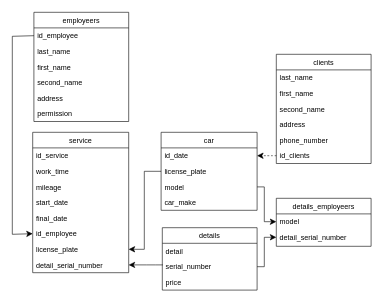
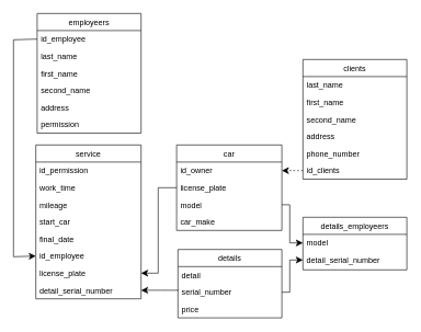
  <mxCell id="0" />
  <mxCell id="1" parent="0" />
  <mxCell id="2" value="car" style="swimlane;fontStyle=0;align=center;verticalAlign=top;childLayout=stackLayout;horizontal=1;startSize=26;horizontalStack=0;resizeParent=1;resizeLast=0;collapsible=1;marginBottom=0;rounded=0;shadow=0;strokeWidth=1;" parent="1" vertex="1"><mxGeometry x="268" y="220" width="160" height="130" as="geometry"><mxRectangle x="130" y="380" width="160" height="26" as="alternateBounds" /></mxGeometry></mxCell>
- <mxCell id="3" value="id_date" style="text;align=left;verticalAlign=top;spacingLeft=4;spacingRight=4;overflow=hidden;rotatable=0;points=[[0,0.5],[1,0.5]];portConstraint=eastwest;" vertex="1" parent="2"><mxGeometry y="26" width="160" height="26" as="geometry" /></mxCell>
+ <mxCell id="3" value="id_owner" style="text;align=left;verticalAlign=top;spacingLeft=4;spacingRight=4;overflow=hidden;rotatable=0;points=[[0,0.5],[1,0.5]];portConstraint=eastwest;" vertex="1" parent="2"><mxGeometry y="26" width="160" height="26" as="geometry" /></mxCell>
  <mxCell id="4" value="license_plate" style="text;align=left;verticalAlign=top;spacingLeft=4;spacingRight=4;overflow=hidden;rotatable=0;points=[[0,0.5],[1,0.5]];portConstraint=eastwest;" parent="2" vertex="1"><mxGeometry y="52" width="160" height="26" as="geometry" /></mxCell>
  <mxCell id="5" value="model" style="text;align=left;verticalAlign=top;spacingLeft=4;spacingRight=4;overflow=hidden;rotatable=0;points=[[0,0.5],[1,0.5]];portConstraint=eastwest;" vertex="1" parent="2"><mxGeometry y="78" width="160" height="26" as="geometry" /></mxCell>
  <mxCell id="6" value="car_make" style="text;align=left;verticalAlign=top;spacingLeft=4;spacingRight=4;overflow=hidden;rotatable=0;points=[[0,0.5],[1,0.5]];portConstraint=eastwest;" vertex="1" parent="2"><mxGeometry y="104" width="160" height="26" as="geometry" /></mxCell>
  <mxCell id="7" value="service" style="swimlane;fontStyle=0;align=center;verticalAlign=top;childLayout=stackLayout;horizontal=1;startSize=26;horizontalStack=0;resizeParent=1;resizeLast=0;collapsible=1;marginBottom=0;rounded=0;shadow=0;strokeWidth=1;" parent="1" vertex="1"><mxGeometry x="54" y="220" width="160" height="234" as="geometry"><mxRectangle x="340" y="380" width="170" height="26" as="alternateBounds" /></mxGeometry></mxCell>
- <mxCell id="8" value="id_service" style="text;align=left;verticalAlign=top;spacingLeft=4;spacingRight=4;overflow=hidden;rotatable=0;points=[[0,0.5],[1,0.5]];portConstraint=eastwest;" vertex="1" parent="7"><mxGeometry y="26" width="160" height="26" as="geometry" /></mxCell>
+ <mxCell id="8" value="id_permission" style="text;align=left;verticalAlign=top;spacingLeft=4;spacingRight=4;overflow=hidden;rotatable=0;points=[[0,0.5],[1,0.5]];portConstraint=eastwest;" vertex="1" parent="7"><mxGeometry y="26" width="160" height="26" as="geometry" /></mxCell>
  <mxCell id="9" value="work_time" style="text;align=left;verticalAlign=top;spacingLeft=4;spacingRight=4;overflow=hidden;rotatable=0;points=[[0,0.5],[1,0.5]];portConstraint=eastwest;" parent="7" vertex="1"><mxGeometry y="52" width="160" height="26" as="geometry" /></mxCell>
  <mxCell id="10" value="mileage" style="text;align=left;verticalAlign=top;spacingLeft=4;spacingRight=4;overflow=hidden;rotatable=0;points=[[0,0.5],[1,0.5]];portConstraint=eastwest;" vertex="1" parent="7"><mxGeometry y="78" width="160" height="26" as="geometry" /></mxCell>
- <mxCell id="11" value="start_date" style="text;align=left;verticalAlign=top;spacingLeft=4;spacingRight=4;overflow=hidden;rotatable=0;points=[[0,0.5],[1,0.5]];portConstraint=eastwest;" vertex="1" parent="7"><mxGeometry y="104" width="160" height="26" as="geometry" /></mxCell>
+ <mxCell id="11" value="start_car" style="text;align=left;verticalAlign=top;spacingLeft=4;spacingRight=4;overflow=hidden;rotatable=0;points=[[0,0.5],[1,0.5]];portConstraint=eastwest;" vertex="1" parent="7"><mxGeometry y="104" width="160" height="26" as="geometry" /></mxCell>
  <mxCell id="12" value="final_date" style="text;align=left;verticalAlign=top;spacingLeft=4;spacingRight=4;overflow=hidden;rotatable=0;points=[[0,0.5],[1,0.5]];portConstraint=eastwest;" vertex="1" parent="7"><mxGeometry y="130" width="160" height="26" as="geometry" /></mxCell>
  <mxCell id="13" value="id_employee" style="text;align=left;verticalAlign=top;spacingLeft=4;spacingRight=4;overflow=hidden;rotatable=0;points=[[0,0.5],[1,0.5]];portConstraint=eastwest;" vertex="1" parent="7"><mxGeometry y="156" width="160" height="26" as="geometry" /></mxCell>
  <mxCell id="14" value="license_plate" style="text;align=left;verticalAlign=top;spacingLeft=4;spacingRight=4;overflow=hidden;rotatable=0;points=[[0,0.5],[1,0.5]];portConstraint=eastwest;" vertex="1" parent="7"><mxGeometry y="182" width="160" height="26" as="geometry" /></mxCell>
  <mxCell id="15" value="detail_serial_number" style="text;align=left;verticalAlign=top;spacingLeft=4;spacingRight=4;overflow=hidden;rotatable=0;points=[[0,0.5],[1,0.5]];portConstraint=eastwest;" vertex="1" parent="7"><mxGeometry y="208" width="160" height="26" as="geometry" /></mxCell>
  <mxCell id="16" value="details" style="swimlane;fontStyle=0;align=center;verticalAlign=top;childLayout=stackLayout;horizontal=1;startSize=26;horizontalStack=0;resizeParent=1;resizeLast=0;collapsible=1;marginBottom=0;rounded=0;shadow=0;strokeWidth=1;" parent="1" vertex="1"><mxGeometry x="270" y="379" width="158" height="104" as="geometry"><mxRectangle x="550" y="140" width="160" height="26" as="alternateBounds" /></mxGeometry></mxCell>
  <mxCell id="17" value="detail" style="text;align=left;verticalAlign=top;spacingLeft=4;spacingRight=4;overflow=hidden;rotatable=0;points=[[0,0.5],[1,0.5]];portConstraint=eastwest;" parent="16" vertex="1"><mxGeometry y="26" width="158" height="26" as="geometry" /></mxCell>
  <mxCell id="18" value="serial_number" style="text;align=left;verticalAlign=top;spacingLeft=4;spacingRight=4;overflow=hidden;rotatable=0;points=[[0,0.5],[1,0.5]];portConstraint=eastwest;" vertex="1" parent="16"><mxGeometry y="52" width="158" height="26" as="geometry" /></mxCell>
  <mxCell id="19" value="price" style="text;align=left;verticalAlign=top;spacingLeft=4;spacingRight=4;overflow=hidden;rotatable=0;points=[[0,0.5],[1,0.5]];portConstraint=eastwest;" vertex="1" parent="16"><mxGeometry y="78" width="158" height="26" as="geometry" /></mxCell>
  <mxCell id="20" value="employeers" style="swimlane;fontStyle=0;align=center;verticalAlign=top;childLayout=stackLayout;horizontal=1;startSize=26;horizontalStack=0;resizeParent=1;resizeLast=0;collapsible=1;marginBottom=0;rounded=0;shadow=0;strokeWidth=1;" vertex="1" parent="1"><mxGeometry x="56" y="20" width="158" height="182" as="geometry"><mxRectangle x="550" y="140" width="160" height="26" as="alternateBounds" /></mxGeometry></mxCell>
  <mxCell id="21" value="id_employee" style="text;align=left;verticalAlign=top;spacingLeft=4;spacingRight=4;overflow=hidden;rotatable=0;points=[[0,0.5],[1,0.5]];portConstraint=eastwest;" vertex="1" parent="20"><mxGeometry y="26" width="158" height="26" as="geometry" /></mxCell>
  <mxCell id="22" value="last_name" style="text;align=left;verticalAlign=top;spacingLeft=4;spacingRight=4;overflow=hidden;rotatable=0;points=[[0,0.5],[1,0.5]];portConstraint=eastwest;" vertex="1" parent="20"><mxGeometry y="52" width="158" height="26" as="geometry" /></mxCell>
  <mxCell id="23" value="first_name" style="text;align=left;verticalAlign=top;spacingLeft=4;spacingRight=4;overflow=hidden;rotatable=0;points=[[0,0.5],[1,0.5]];portConstraint=eastwest;" vertex="1" parent="20"><mxGeometry y="78" width="158" height="26" as="geometry" /></mxCell>
  <mxCell id="24" value="second_name" style="text;align=left;verticalAlign=top;spacingLeft=4;spacingRight=4;overflow=hidden;rotatable=0;points=[[0,0.5],[1,0.5]];portConstraint=eastwest;" vertex="1" parent="20"><mxGeometry y="104" width="158" height="26" as="geometry" /></mxCell>
  <mxCell id="25" value="address" style="text;align=left;verticalAlign=top;spacingLeft=4;spacingRight=4;overflow=hidden;rotatable=0;points=[[0,0.5],[1,0.5]];portConstraint=eastwest;" vertex="1" parent="20"><mxGeometry y="130" width="158" height="26" as="geometry" /></mxCell>
  <mxCell id="26" value="permission" style="text;align=left;verticalAlign=top;spacingLeft=4;spacingRight=4;overflow=hidden;rotatable=0;points=[[0,0.5],[1,0.5]];portConstraint=eastwest;" vertex="1" parent="20"><mxGeometry y="156" width="158" height="26" as="geometry" /></mxCell>
  <mxCell id="27" value="details_employeers" style="swimlane;fontStyle=0;align=center;verticalAlign=top;childLayout=stackLayout;horizontal=1;startSize=26;horizontalStack=0;resizeParent=1;resizeLast=0;collapsible=1;marginBottom=0;rounded=0;shadow=0;strokeWidth=1;" vertex="1" parent="1"><mxGeometry x="460" y="330" width="158" height="80" as="geometry"><mxRectangle x="550" y="140" width="160" height="26" as="alternateBounds" /></mxGeometry></mxCell>
  <mxCell id="28" value="model" style="text;align=left;verticalAlign=top;spacingLeft=4;spacingRight=4;overflow=hidden;rotatable=0;points=[[0,0.5],[1,0.5]];portConstraint=eastwest;" vertex="1" parent="27"><mxGeometry y="26" width="158" height="26" as="geometry" /></mxCell>
  <mxCell id="29" value="detail_serial_number" style="text;align=left;verticalAlign=top;spacingLeft=4;spacingRight=4;overflow=hidden;rotatable=0;points=[[0,0.5],[1,0.5]];portConstraint=eastwest;" vertex="1" parent="27"><mxGeometry y="52" width="158" height="26" as="geometry" /></mxCell>
  <mxCell id="30" value="clients" style="swimlane;fontStyle=0;align=center;verticalAlign=top;childLayout=stackLayout;horizontal=1;startSize=26;horizontalStack=0;resizeParent=1;resizeLast=0;collapsible=1;marginBottom=0;rounded=0;shadow=0;strokeWidth=1;" vertex="1" parent="1"><mxGeometry x="460" y="90" width="158" height="182" as="geometry"><mxRectangle x="550" y="140" width="160" height="26" as="alternateBounds" /></mxGeometry></mxCell>
  <mxCell id="31" value="last_name" style="text;align=left;verticalAlign=top;spacingLeft=4;spacingRight=4;overflow=hidden;rotatable=0;points=[[0,0.5],[1,0.5]];portConstraint=eastwest;" vertex="1" parent="30"><mxGeometry y="26" width="158" height="26" as="geometry" /></mxCell>
  <mxCell id="32" value="first_name" style="text;align=left;verticalAlign=top;spacingLeft=4;spacingRight=4;overflow=hidden;rotatable=0;points=[[0,0.5],[1,0.5]];portConstraint=eastwest;" vertex="1" parent="30"><mxGeometry y="52" width="158" height="26" as="geometry" /></mxCell>
  <mxCell id="33" value="second_name" style="text;align=left;verticalAlign=top;spacingLeft=4;spacingRight=4;overflow=hidden;rotatable=0;points=[[0,0.5],[1,0.5]];portConstraint=eastwest;" vertex="1" parent="30"><mxGeometry y="78" width="158" height="26" as="geometry" /></mxCell>
  <mxCell id="34" value="address" style="text;align=left;verticalAlign=top;spacingLeft=4;spacingRight=4;overflow=hidden;rotatable=0;points=[[0,0.5],[1,0.5]];portConstraint=eastwest;" vertex="1" parent="30"><mxGeometry y="104" width="158" height="26" as="geometry" /></mxCell>
  <mxCell id="35" value="phone_number" style="text;align=left;verticalAlign=top;spacingLeft=4;spacingRight=4;overflow=hidden;rotatable=0;points=[[0,0.5],[1,0.5]];portConstraint=eastwest;" vertex="1" parent="30"><mxGeometry y="130" width="158" height="26" as="geometry" /></mxCell>
  <mxCell id="36" value="id_clients" style="text;align=left;verticalAlign=top;spacingLeft=4;spacingRight=4;overflow=hidden;rotatable=0;points=[[0,0.5],[1,0.5]];portConstraint=eastwest;" vertex="1" parent="30"><mxGeometry y="156" width="158" height="26" as="geometry" /></mxCell>
  <mxCell id="37" style="edgeStyle=none;curved=1;rounded=0;orthogonalLoop=1;jettySize=auto;html=1;fontSize=12;startSize=8;endSize=8;entryX=1;entryY=0.5;entryDx=0;entryDy=0;exitX=0.006;exitY=0.385;exitDx=0;exitDy=0;exitPerimeter=0;" edge="1" parent="1" source="18" target="15"><mxGeometry relative="1" as="geometry"><mxPoint x="250" y="440" as="sourcePoint" /><mxPoint x="230" y="430" as="targetPoint" /></mxGeometry></mxCell>
  <mxCell id="38" style="edgeStyle=none;rounded=0;orthogonalLoop=1;jettySize=auto;html=1;exitX=0;exitY=0.5;exitDx=0;exitDy=0;entryX=1;entryY=0.5;entryDx=0;entryDy=0;fontSize=12;startSize=8;endSize=8;" edge="1" parent="1" source="4" target="14"><mxGeometry relative="1" as="geometry"><Array as="points"><mxPoint x="240" y="285" /><mxPoint x="240" y="415" /></Array></mxGeometry></mxCell>
  <mxCell id="39" style="edgeStyle=none;curved=1;rounded=0;orthogonalLoop=1;jettySize=auto;html=1;exitX=0;exitY=0.5;exitDx=0;exitDy=0;entryX=1;entryY=0.5;entryDx=0;entryDy=0;fontSize=12;startSize=8;endSize=8;dashed=1;" edge="1" parent="1" source="36" target="3"><mxGeometry relative="1" as="geometry" /></mxCell>
  <mxCell id="40" style="edgeStyle=none;rounded=0;orthogonalLoop=1;jettySize=auto;html=1;entryX=0;entryY=0.5;entryDx=0;entryDy=0;fontSize=12;startSize=8;endSize=8;exitX=1;exitY=0.5;exitDx=0;exitDy=0;" edge="1" parent="1" source="5" target="28"><mxGeometry relative="1" as="geometry"><mxPoint x="450" y="320" as="sourcePoint" /><Array as="points"><mxPoint x="440" y="311" /><mxPoint x="440" y="369" /></Array></mxGeometry></mxCell>
  <mxCell id="41" style="edgeStyle=none;rounded=0;orthogonalLoop=1;jettySize=auto;html=1;exitX=1;exitY=0.5;exitDx=0;exitDy=0;entryX=0;entryY=0.5;entryDx=0;entryDy=0;fontSize=12;startSize=8;endSize=8;" edge="1" parent="1" source="18" target="29"><mxGeometry relative="1" as="geometry"><Array as="points"><mxPoint x="440" y="444" /><mxPoint x="440" y="395" /></Array></mxGeometry></mxCell>
  <mxCell id="42" style="edgeStyle=none;rounded=0;orthogonalLoop=1;jettySize=auto;html=1;exitX=0;exitY=0.5;exitDx=0;exitDy=0;entryX=0;entryY=0.5;entryDx=0;entryDy=0;fontSize=12;startSize=8;endSize=8;" edge="1" parent="1" source="21" target="13"><mxGeometry relative="1" as="geometry"><Array as="points"><mxPoint x="20" y="60" /><mxPoint x="20" y="390" /></Array></mxGeometry></mxCell>
